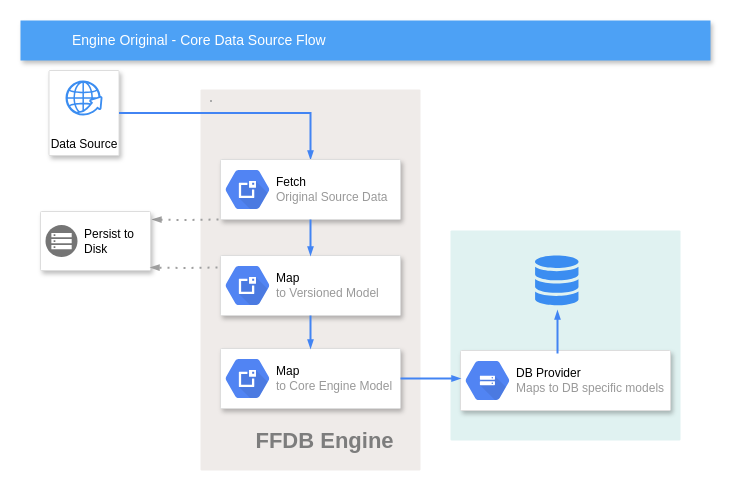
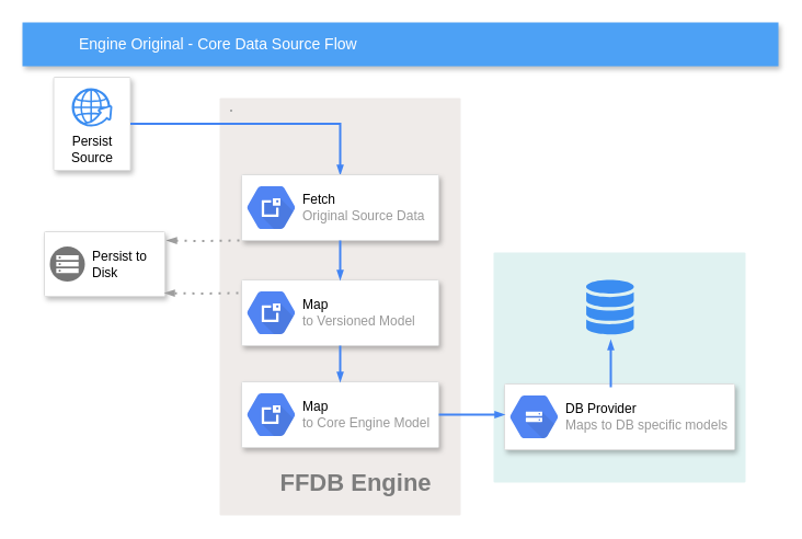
  <mxCell id="0" />
  <mxCell id="1" parent="0" />
  <mxCell id="2" value="&lt;div style=&quot;text-align: right&quot;&gt;&lt;/div&gt;" style="points=[[0,0,0],[0.25,0,0],[0.5,0,0],[0.75,0,0],[1,0,0],[1,0.25,0],[1,0.5,0],[1,0.75,0],[1,1,0],[0.75,1,0],[0.5,1,0],[0.25,1,0],[0,1,0],[0,0.75,0],[0,0.5,0],[0,0.25,0]];rounded=1;absoluteArcSize=1;arcSize=2;html=1;strokeColor=none;gradientColor=none;shadow=0;dashed=0;fontSize=12;fontColor=#9E9E9E;align=left;verticalAlign=top;spacing=10;spacingTop=-4;fillColor=#EFEBE9;labelBackgroundColor=#D4E1F5;labelBorderColor=#ABABAB;strokeWidth=7;" vertex="1" parent="1"><mxGeometry x="200" y="89" width="220" height="381" as="geometry" /></mxCell>
  <mxCell id="3" value="Engine Original - Core Data Source Flow" style="fillColor=#4DA1F5;strokeColor=none;shadow=1;gradientColor=none;fontSize=14;align=left;spacingLeft=50;fontColor=#ffffff;html=1;" parent="1" vertex="1"><mxGeometry x="20" y="20" width="690" height="40" as="geometry" /></mxCell>
- <mxCell id="4" value="&lt;font color=&quot;#000000&quot;&gt;Data Source&lt;/font&gt;" style="strokeColor=#dddddd;fillColor=#ffffff;shadow=1;strokeWidth=1;rounded=1;absoluteArcSize=1;arcSize=2;labelPosition=center;verticalLabelPosition=middle;align=center;verticalAlign=bottom;spacingLeft=0;fontColor=#999999;fontSize=12;whiteSpace=wrap;spacingBottom=2;html=1;" parent="1" vertex="1"><mxGeometry x="48.5" y="70" width="70" height="85" as="geometry" /></mxCell>
+ <mxCell id="4" value="&lt;font color=&quot;#000000&quot;&gt;Persist Source&lt;/font&gt;" style="strokeColor=#dddddd;fillColor=#ffffff;shadow=1;strokeWidth=1;rounded=1;absoluteArcSize=1;arcSize=2;labelPosition=center;verticalLabelPosition=middle;align=center;verticalAlign=bottom;spacingLeft=0;fontColor=#999999;fontSize=12;whiteSpace=wrap;spacingBottom=2;html=1;" parent="1" vertex="1"><mxGeometry x="48.5" y="70" width="70" height="85" as="geometry" /></mxCell>
  <mxCell id="5" value="" style="html=1;aspect=fixed;strokeColor=none;shadow=0;align=center;verticalAlign=top;fillColor=#3B8DF1;shape=mxgraph.gcp2.globe_world" vertex="1" parent="1"><mxGeometry x="65" y="80" width="37" height="35" as="geometry" /></mxCell>
  <mxCell id="6" value="" style="edgeStyle=orthogonalEdgeStyle;fontSize=12;html=1;endArrow=blockThin;endFill=1;rounded=0;strokeWidth=2;endSize=4;startSize=4;dashed=0;strokeColor=#4284F3;entryX=0.5;entryY=0;entryDx=0;entryDy=0;exitX=1;exitY=0.5;exitDx=0;exitDy=0;" edge="1" parent="1" source="4" target="7"><mxGeometry width="100" relative="1" as="geometry"><mxPoint x="120" y="130" as="sourcePoint" /><mxPoint x="255" y="196" as="targetPoint" /></mxGeometry></mxCell>
  <mxCell id="7" value="" style="strokeColor=#dddddd;fillColor=#ffffff;shadow=1;strokeWidth=1;rounded=1;absoluteArcSize=1;arcSize=2;" vertex="1" parent="1"><mxGeometry x="220" y="159" width="180" height="60" as="geometry" /></mxCell>
  <mxCell id="8" value="&lt;font color=&quot;#000000&quot;&gt;Fetch&lt;/font&gt;&lt;br&gt;Original Source Data" style="dashed=0;connectable=0;html=1;fillColor=#5184F3;strokeColor=none;shape=mxgraph.gcp2.cloud_external_ip_addresses;part=1;labelPosition=right;verticalLabelPosition=middle;align=left;verticalAlign=middle;spacingLeft=5;fontColor=#999999;fontSize=12;" vertex="1" parent="7"><mxGeometry y="0.5" width="44" height="39" relative="1" as="geometry"><mxPoint x="5" y="-19.5" as="offset" /></mxGeometry></mxCell>
  <mxCell id="9" value="" style="edgeStyle=orthogonalEdgeStyle;fontSize=12;html=1;endArrow=blockThin;endFill=1;rounded=0;strokeWidth=2;endSize=4;startSize=4;dashed=1;dashPattern=1 3;strokeColor=#9E9E9E;entryX=1.018;entryY=0.136;entryDx=0;entryDy=0;entryPerimeter=0;" edge="1" parent="7" target="16"><mxGeometry width="100" relative="1" as="geometry"><mxPoint x="-2" y="60" as="sourcePoint" /><mxPoint x="-99" y="51" as="targetPoint" /></mxGeometry></mxCell>
  <mxCell id="10" value="" style="strokeColor=#dddddd;fillColor=#ffffff;shadow=1;strokeWidth=1;rounded=1;absoluteArcSize=1;arcSize=2;" vertex="1" parent="1"><mxGeometry x="220" y="255" width="180" height="60" as="geometry" /></mxCell>
  <mxCell id="11" value="&lt;font color=&quot;#000000&quot;&gt;Map&lt;/font&gt;&lt;br&gt;to Versioned Model" style="dashed=0;connectable=0;html=1;fillColor=#5184F3;strokeColor=none;shape=mxgraph.gcp2.cloud_external_ip_addresses;part=1;labelPosition=right;verticalLabelPosition=middle;align=left;verticalAlign=middle;spacingLeft=5;fontColor=#999999;fontSize=12;" vertex="1" parent="10"><mxGeometry y="0.5" width="44" height="39" relative="1" as="geometry"><mxPoint x="5" y="-19.5" as="offset" /></mxGeometry></mxCell>
  <mxCell id="12" value="" style="strokeColor=#dddddd;fillColor=#ffffff;shadow=1;strokeWidth=1;rounded=1;absoluteArcSize=1;arcSize=2;" vertex="1" parent="1"><mxGeometry x="220" y="348" width="180" height="60" as="geometry" /></mxCell>
  <mxCell id="13" value="&lt;font color=&quot;#000000&quot;&gt;Map&lt;/font&gt;&lt;br&gt;to Core Engine Model" style="dashed=0;connectable=0;html=1;fillColor=#5184F3;strokeColor=none;shape=mxgraph.gcp2.cloud_external_ip_addresses;part=1;labelPosition=right;verticalLabelPosition=middle;align=left;verticalAlign=middle;spacingLeft=5;fontColor=#999999;fontSize=12;" vertex="1" parent="12"><mxGeometry y="0.5" width="44" height="39" relative="1" as="geometry"><mxPoint x="5" y="-19.5" as="offset" /></mxGeometry></mxCell>
  <mxCell id="14" value="" style="edgeStyle=orthogonalEdgeStyle;fontSize=12;html=1;endArrow=blockThin;endFill=1;rounded=0;strokeWidth=2;endSize=4;startSize=4;dashed=0;strokeColor=#4284F3;entryX=0.5;entryY=0;entryDx=0;entryDy=0;exitX=0.5;exitY=1;exitDx=0;exitDy=0;" edge="1" parent="1" source="7" target="10"><mxGeometry width="100" relative="1" as="geometry"><mxPoint x="250" y="230" as="sourcePoint" /><mxPoint x="350" y="230" as="targetPoint" /></mxGeometry></mxCell>
  <mxCell id="15" value="" style="edgeStyle=orthogonalEdgeStyle;fontSize=12;html=1;endArrow=blockThin;endFill=1;rounded=0;strokeWidth=2;endSize=4;startSize=4;dashed=0;strokeColor=#4284F3;entryX=0.5;entryY=0;entryDx=0;entryDy=0;exitX=0.5;exitY=1;exitDx=0;exitDy=0;" edge="1" parent="1" source="10" target="12"><mxGeometry width="100" relative="1" as="geometry"><mxPoint x="250" y="340" as="sourcePoint" /><mxPoint x="350" y="340" as="targetPoint" /></mxGeometry></mxCell>
  <mxCell id="16" value="" style="strokeColor=#dddddd;fillColor=#ffffff;shadow=1;strokeWidth=1;rounded=1;absoluteArcSize=1;arcSize=2;" vertex="1" parent="1"><mxGeometry x="40" y="211" width="110" height="59" as="geometry" /></mxCell>
  <mxCell id="17" value="Persist to &lt;br&gt;Disk" style="dashed=0;connectable=0;html=1;fillColor=#757575;strokeColor=none;shape=mxgraph.gcp2.persistent_disk_snapshot;part=1;labelPosition=right;verticalLabelPosition=middle;align=left;verticalAlign=middle;spacingLeft=5;fontColor=#000000;fontSize=12;" vertex="1" parent="16"><mxGeometry y="0.5" width="32" height="32" relative="1" as="geometry"><mxPoint x="5" y="-16" as="offset" /></mxGeometry></mxCell>
  <mxCell id="18" value="" style="edgeStyle=orthogonalEdgeStyle;fontSize=12;html=1;endArrow=blockThin;endFill=1;rounded=0;strokeWidth=2;endSize=4;startSize=4;dashed=1;dashPattern=1 3;strokeColor=#9E9E9E;entryX=1;entryY=0.949;entryDx=0;entryDy=0;entryPerimeter=0;" edge="1" parent="1" target="16"><mxGeometry width="100" relative="1" as="geometry"><mxPoint x="217" y="267" as="sourcePoint" /><mxPoint x="153" y="255" as="targetPoint" /></mxGeometry></mxCell>
  <mxCell id="19" value="" style="points=[[0,0,0],[0.25,0,0],[0.5,0,0],[0.75,0,0],[1,0,0],[1,0.25,0],[1,0.5,0],[1,0.75,0],[1,1,0],[0.75,1,0],[0.5,1,0],[0.25,1,0],[0,1,0],[0,0.75,0],[0,0.5,0],[0,0.25,0]];rounded=1;absoluteArcSize=1;arcSize=2;html=1;strokeColor=none;gradientColor=none;shadow=0;dashed=0;fontSize=12;fontColor=#9E9E9E;align=left;verticalAlign=top;spacing=10;spacingTop=-4;fillColor=#E0F2F1;labelBackgroundColor=#D4E1F5;" vertex="1" parent="1"><mxGeometry x="450" y="230" width="230" height="210" as="geometry" /></mxCell>
  <mxCell id="20" value="" style="strokeColor=#dddddd;fillColor=#ffffff;shadow=1;strokeWidth=1;rounded=1;absoluteArcSize=1;arcSize=2;labelBackgroundColor=#D4E1F5;" vertex="1" parent="1"><mxGeometry x="460" y="350" width="210" height="60" as="geometry" /></mxCell>
  <mxCell id="21" value="&lt;font color=&quot;#000000&quot;&gt;DB Provider&lt;/font&gt;&lt;br&gt;Maps to DB specific models" style="dashed=0;connectable=0;html=1;fillColor=#5184F3;strokeColor=none;shape=mxgraph.gcp2.cloud_storage;part=1;labelPosition=right;verticalLabelPosition=middle;align=left;verticalAlign=middle;spacingLeft=5;fontColor=#999999;fontSize=12;" vertex="1" parent="20"><mxGeometry y="0.5" width="44" height="39" relative="1" as="geometry"><mxPoint x="5" y="-19.5" as="offset" /></mxGeometry></mxCell>
  <mxCell id="22" value="" style="html=1;aspect=fixed;strokeColor=none;shadow=0;align=center;verticalAlign=top;fillColor=#3B8DF1;shape=mxgraph.gcp2.cloud_monitoring;labelBackgroundColor=#D4E1F5;" vertex="1" parent="1"><mxGeometry x="534" y="255" width="45" height="50" as="geometry" /></mxCell>
  <mxCell id="23" value="" style="edgeStyle=orthogonalEdgeStyle;fontSize=12;html=1;endArrow=blockThin;endFill=1;rounded=0;strokeWidth=2;endSize=4;startSize=4;dashed=0;strokeColor=#4284F3;exitX=1;exitY=0.5;exitDx=0;exitDy=0;" edge="1" parent="1" source="12"><mxGeometry width="100" relative="1" as="geometry"><mxPoint x="420" y="370" as="sourcePoint" /><mxPoint x="460" y="378" as="targetPoint" /></mxGeometry></mxCell>
  <mxCell id="24" value="" style="edgeStyle=orthogonalEdgeStyle;fontSize=12;html=1;endArrow=blockThin;endFill=1;rounded=0;strokeWidth=2;endSize=4;startSize=4;dashed=0;strokeColor=#4284F3;exitX=0.462;exitY=0.05;exitDx=0;exitDy=0;exitPerimeter=0;" edge="1" parent="1" source="20"><mxGeometry width="100" relative="1" as="geometry"><mxPoint x="560" y="320" as="sourcePoint" /><mxPoint x="557" y="310" as="targetPoint" /></mxGeometry></mxCell>
  <mxCell id="25" value="FFDB Engine" style="text;html=1;resizable=0;autosize=1;align=center;verticalAlign=middle;points=[];fillColor=none;strokeColor=none;rounded=0;labelBackgroundColor=none;fontStyle=1;fontSize=22;fontColor=#7D7D7D;" vertex="1" parent="1"><mxGeometry x="279" y="431" width="90" height="20" as="geometry" /></mxCell>
